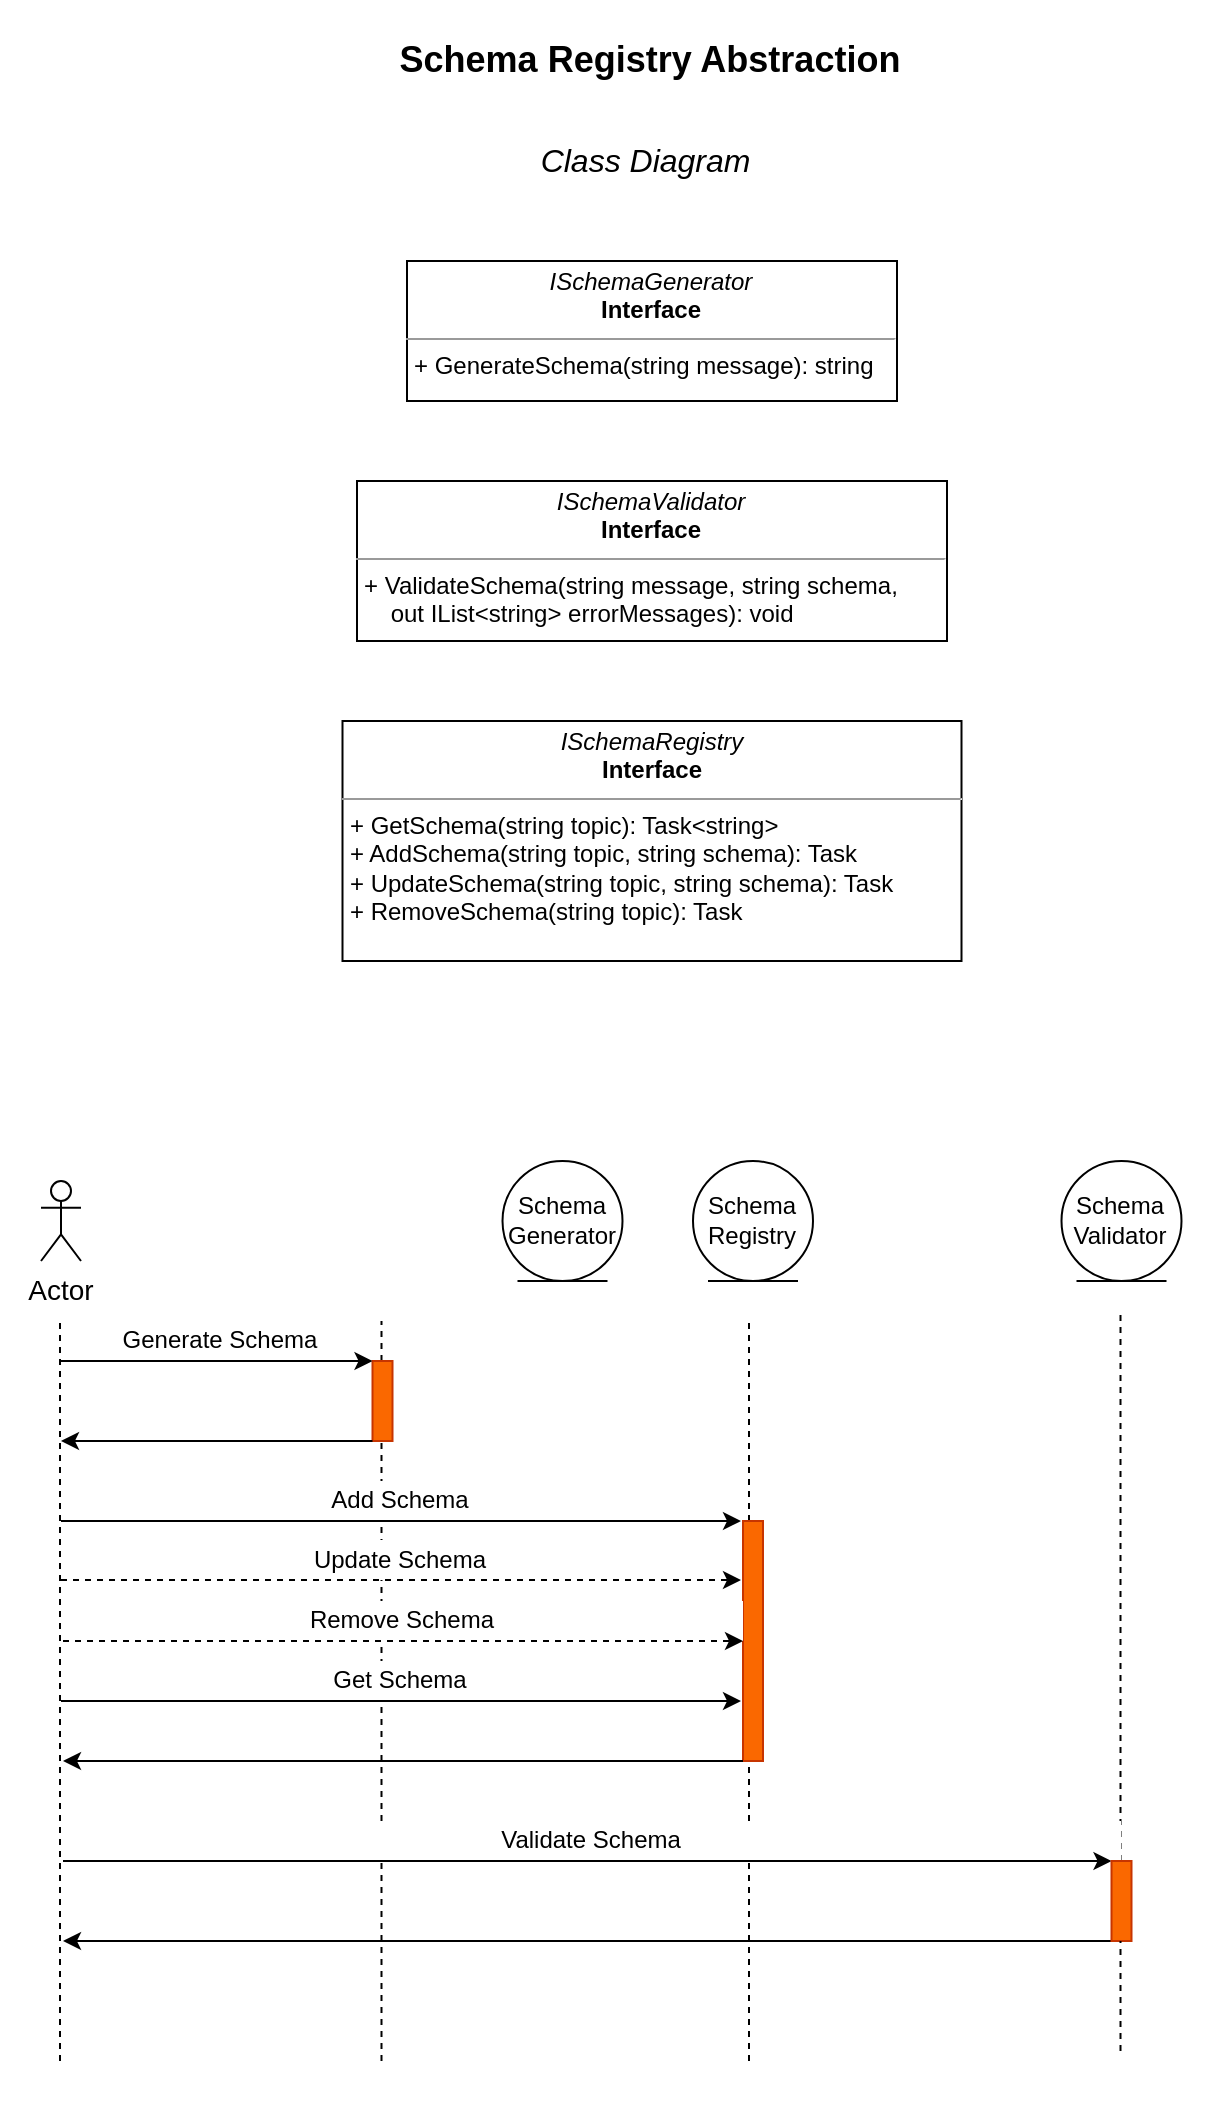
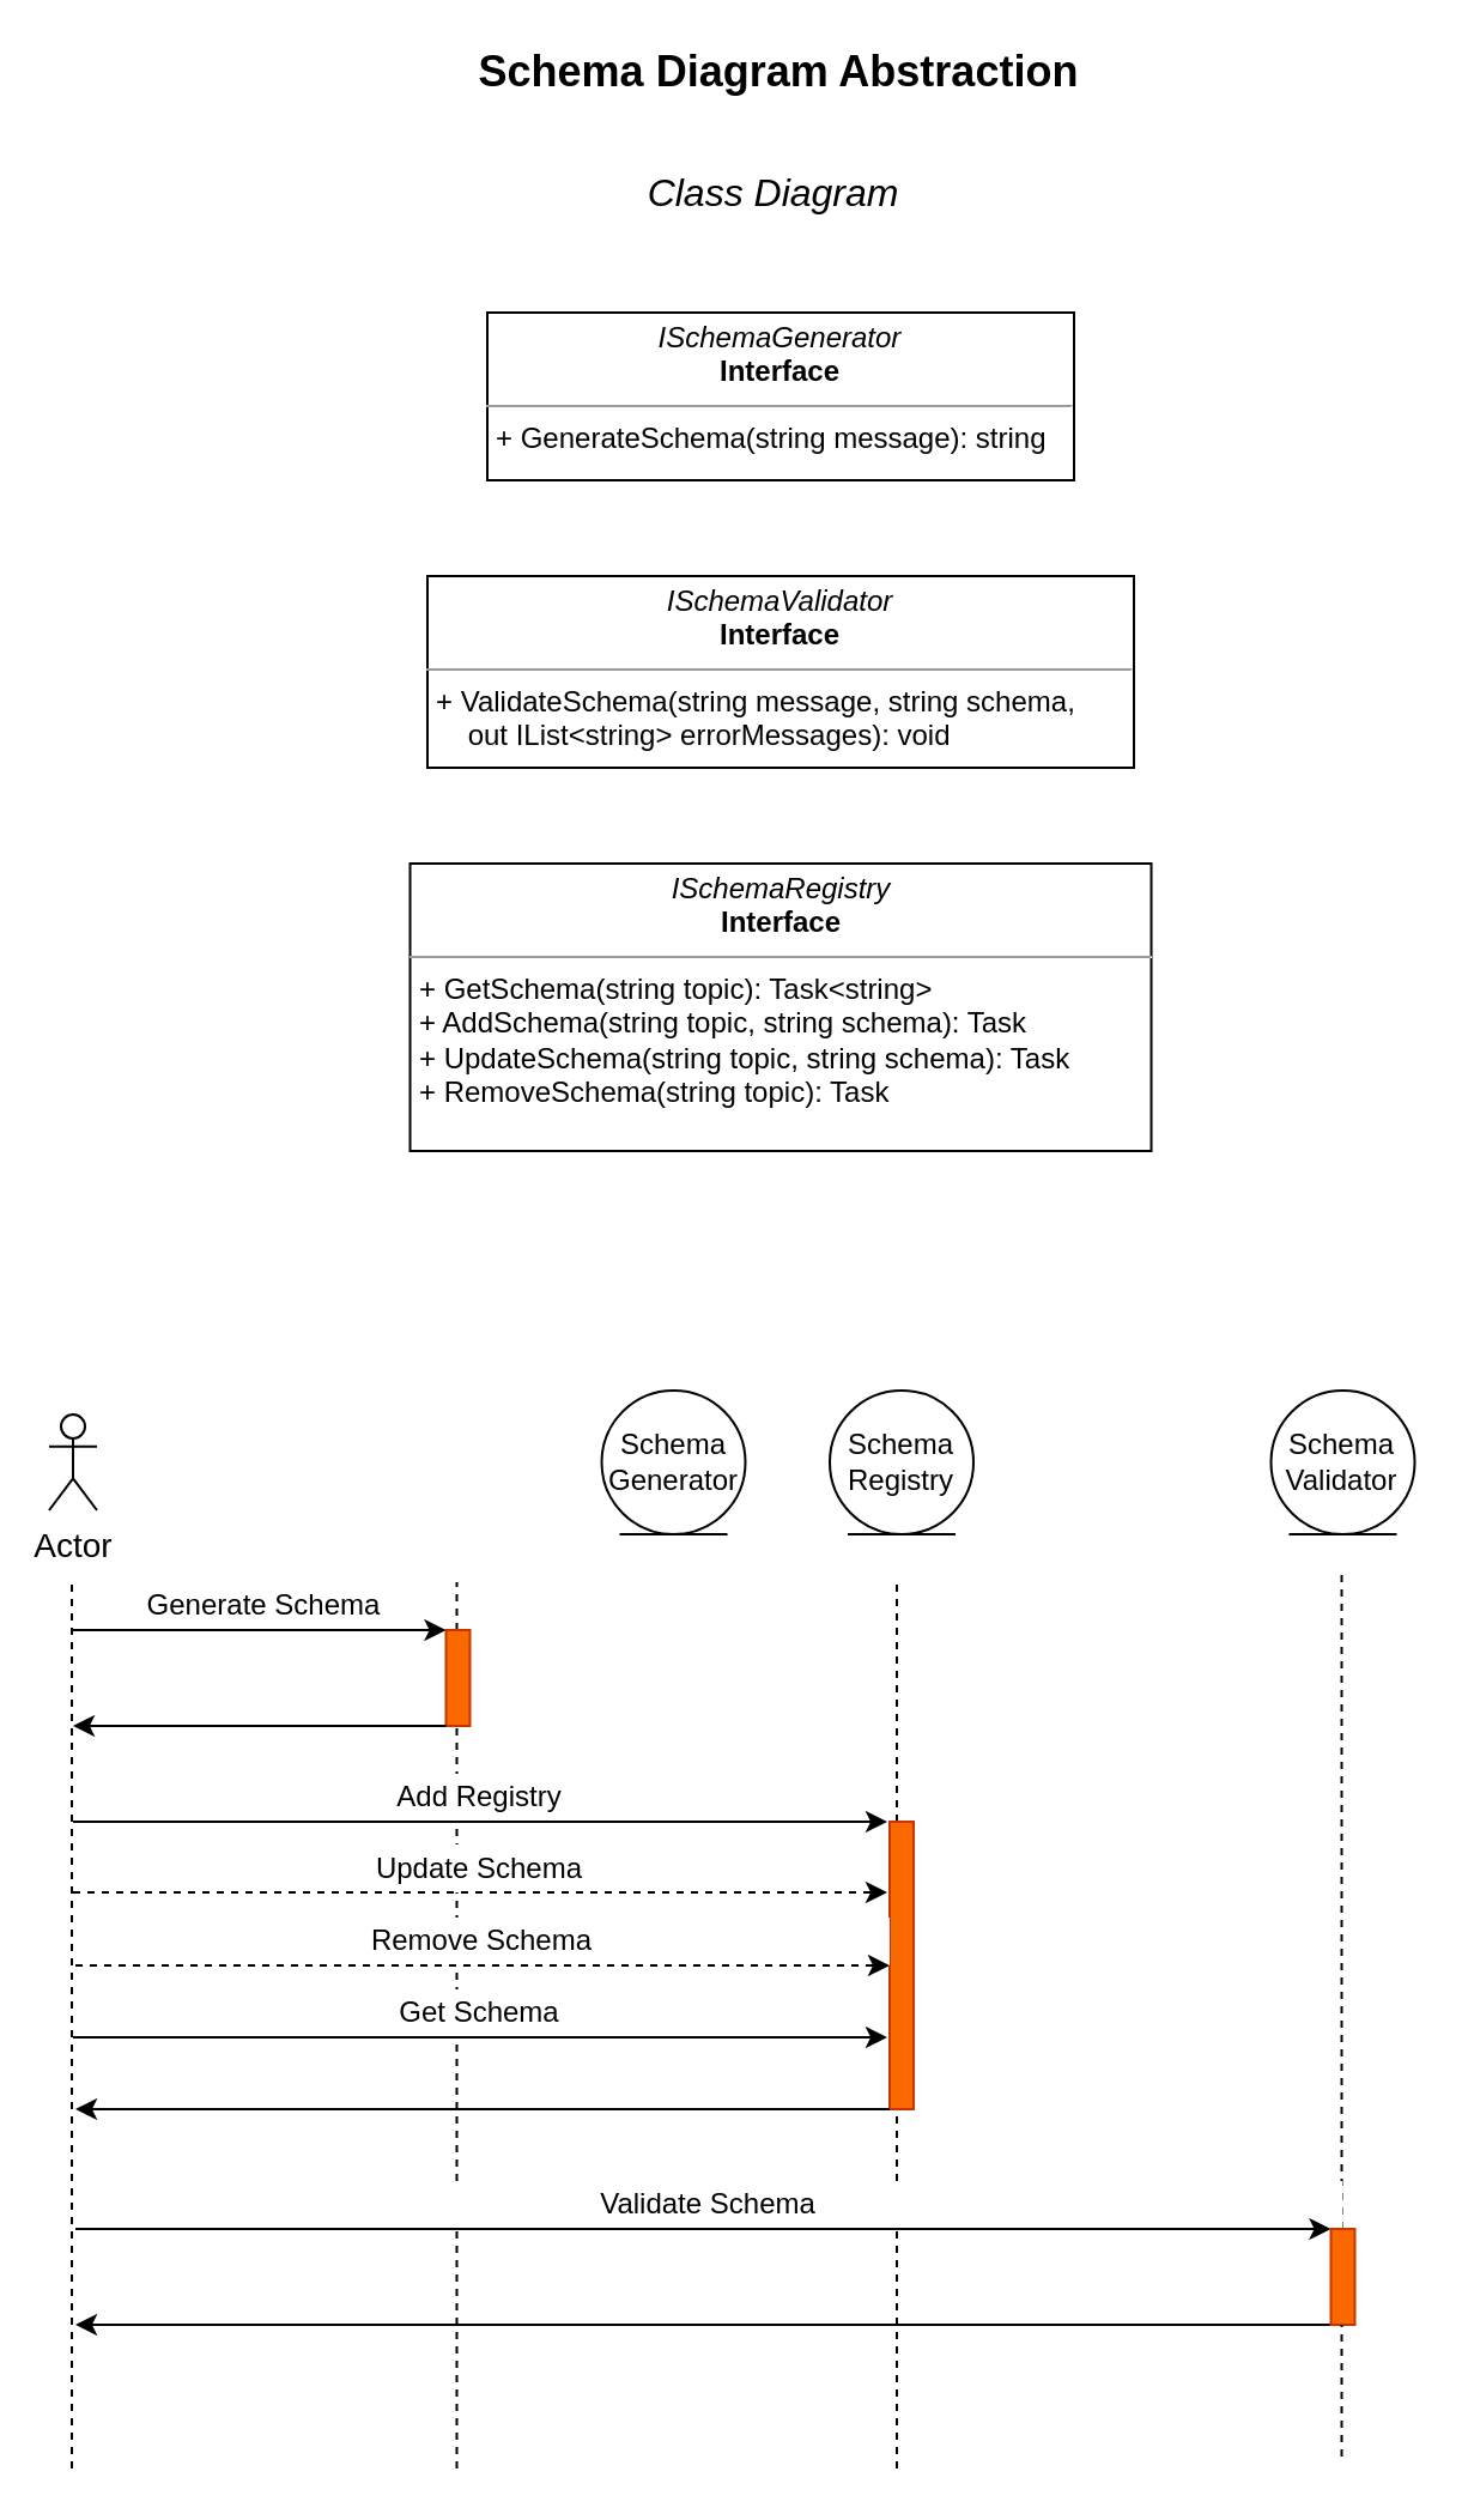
  <mxCell id="0" />
  <mxCell id="1" parent="0" />
  <mxCell id="2" value="Generate Schema" style="text;html=1;strokeColor=none;align=center;verticalAlign=middle;whiteSpace=wrap;rounded=0;fontSize=12;fillColor=#ffffff;" vertex="1" parent="1"><mxGeometry x="30" y="660" width="160" height="20" as="geometry" /></mxCell>
  <mxCell id="3" value="&lt;p style=&quot;margin: 0px ; margin-top: 4px ; text-align: center&quot;&gt;&lt;i&gt;ISchemaGenerator&lt;/i&gt;&lt;br&gt;&lt;b&gt;Interface&lt;/b&gt;&lt;/p&gt;&lt;hr size=&quot;1&quot;&gt;&lt;p style=&quot;margin: 0px ; margin-left: 4px&quot;&gt;+ GenerateSchema(string message): string&lt;/p&gt;" style="verticalAlign=top;align=left;overflow=fill;fontSize=12;fontFamily=Helvetica;html=1;" vertex="1" parent="1"><mxGeometry x="203" y="130" width="245" height="70" as="geometry" /></mxCell>
- <mxCell id="4" value="Schema Registry Abstraction" style="text;html=1;strokeColor=none;fillColor=none;align=center;verticalAlign=middle;whiteSpace=wrap;rounded=0;fontSize=18;fontStyle=1" vertex="1" parent="1"><mxGeometry x="185" y="20" width="280" height="20" as="geometry" /></mxCell>
+ <mxCell id="4" value="Schema Diagram Abstraction" style="text;html=1;strokeColor=none;fillColor=none;align=center;verticalAlign=middle;whiteSpace=wrap;rounded=0;fontSize=18;fontStyle=1" vertex="1" parent="1"><mxGeometry x="185" y="20" width="280" height="20" as="geometry" /></mxCell>
  <mxCell id="5" value="&lt;p style=&quot;margin: 0px ; margin-top: 4px ; text-align: center&quot;&gt;&lt;i&gt;ISchemaRegistry&lt;/i&gt;&lt;br&gt;&lt;b&gt;Interface&lt;/b&gt;&lt;/p&gt;&lt;hr size=&quot;1&quot;&gt;&lt;p style=&quot;margin: 0px ; margin-left: 4px&quot;&gt;+ GetSchema(string topic): Task&amp;lt;string&amp;gt;&lt;br&gt;+ AddSchema(string topic, string schema): Task&lt;/p&gt;&lt;p style=&quot;margin: 0px ; margin-left: 4px&quot;&gt;+ UpdateSchema(string topic, string schema): Task&lt;/p&gt;&lt;p style=&quot;margin: 0px ; margin-left: 4px&quot;&gt;+ RemoveSchema(string topic): Task&lt;/p&gt;" style="verticalAlign=top;align=left;overflow=fill;fontSize=12;fontFamily=Helvetica;html=1;" vertex="1" parent="1"><mxGeometry x="170.75" y="360" width="309.5" height="120" as="geometry" /></mxCell>
  <mxCell id="6" value="&lt;p style=&quot;margin: 0px ; margin-top: 4px ; text-align: center&quot;&gt;&lt;i&gt;ISchemaValidator&lt;/i&gt;&lt;br&gt;&lt;b&gt;Interface&lt;/b&gt;&lt;/p&gt;&lt;hr size=&quot;1&quot;&gt;&lt;p style=&quot;margin: 0px ; margin-left: 4px&quot;&gt;+ ValidateSchema(string message, string schema,&lt;/p&gt;&lt;p style=&quot;margin: 0px ; margin-left: 4px&quot;&gt;&amp;nbsp; &amp;nbsp; out IList&amp;lt;string&amp;gt; errorMessages): void&lt;/p&gt;" style="verticalAlign=top;align=left;overflow=fill;fontSize=12;fontFamily=Helvetica;html=1;" vertex="1" parent="1"><mxGeometry x="178" y="240" width="295" height="80" as="geometry" /></mxCell>
  <mxCell id="7" value="Actor" style="shape=umlActor;verticalLabelPosition=bottom;verticalAlign=top;html=1;fontSize=14;" vertex="1" parent="1"><mxGeometry x="20" y="590" width="20" height="40" as="geometry" /></mxCell>
  <mxCell id="8" value="Class Diagram&amp;nbsp;" style="text;html=1;strokeColor=none;fillColor=none;align=center;verticalAlign=middle;whiteSpace=wrap;rounded=0;fontSize=16;fontStyle=2" vertex="1" parent="1"><mxGeometry x="255" y="70" width="140" height="20" as="geometry" /></mxCell>
  <mxCell id="9" value="Schema Generator" style="ellipse;shape=umlEntity;whiteSpace=wrap;html=1;fontSize=12;" vertex="1" parent="1"><mxGeometry x="250.75" y="580" width="60" height="60" as="geometry" /></mxCell>
  <mxCell id="10" value="Schema Registry" style="ellipse;shape=umlEntity;whiteSpace=wrap;html=1;fontSize=12;" vertex="1" parent="1"><mxGeometry x="346" y="580" width="60" height="60" as="geometry" /></mxCell>
  <mxCell id="11" value="Schema Validator" style="ellipse;shape=umlEntity;whiteSpace=wrap;html=1;fontSize=12;" vertex="1" parent="1"><mxGeometry x="530.25" y="580" width="60" height="60" as="geometry" /></mxCell>
  <mxCell id="12" value="" style="endArrow=none;dashed=1;html=1;fontSize=12;startArrow=none;" edge="1" parent="1" source="14"><mxGeometry width="50" height="50" relative="1" as="geometry"><mxPoint x="190.25" y="1030" as="sourcePoint" /><mxPoint x="190.25" y="660" as="targetPoint" /></mxGeometry></mxCell>
  <mxCell id="13" value="" style="endArrow=none;dashed=1;html=1;fontSize=12;" edge="1" parent="1"><mxGeometry width="50" height="50" relative="1" as="geometry"><mxPoint x="29.5" y="1030" as="sourcePoint" /><mxPoint x="29.5" y="660" as="targetPoint" /></mxGeometry></mxCell>
  <mxCell id="14" value="" style="html=1;points=[];perimeter=orthogonalPerimeter;fontSize=12;fillColor=#fa6800;strokeColor=#C73500;fontColor=#000000;" vertex="1" parent="1"><mxGeometry x="185.75" y="680" width="10" height="40" as="geometry" /></mxCell>
  <mxCell id="15" value="" style="endArrow=none;dashed=1;html=1;fontSize=12;" edge="1" parent="1" target="14"><mxGeometry width="50" height="50" relative="1" as="geometry"><mxPoint x="190.25" y="1030" as="sourcePoint" /><mxPoint x="190.25" y="660" as="targetPoint" /></mxGeometry></mxCell>
  <mxCell id="16" value="" style="endArrow=classic;html=1;fontSize=12;exitX=0;exitY=1;exitDx=0;exitDy=0;" edge="1" parent="1" source="2"><mxGeometry width="50" height="50" relative="1" as="geometry"><mxPoint x="60" y="680" as="sourcePoint" /><mxPoint x="185.75" y="680" as="targetPoint" /></mxGeometry></mxCell>
  <mxCell id="17" value="" style="endArrow=classic;html=1;fontSize=12;" edge="1" parent="1"><mxGeometry width="50" height="50" relative="1" as="geometry"><mxPoint x="185.75" y="720" as="sourcePoint" /><mxPoint x="30" y="720" as="targetPoint" /></mxGeometry></mxCell>
  <mxCell id="18" value="" style="endArrow=none;dashed=1;html=1;fontSize=12;startArrow=none;" edge="1" parent="1" source="19"><mxGeometry width="50" height="50" relative="1" as="geometry"><mxPoint x="374" y="1030" as="sourcePoint" /><mxPoint x="374" y="660" as="targetPoint" /></mxGeometry></mxCell>
  <mxCell id="19" value="" style="html=1;points=[];perimeter=orthogonalPerimeter;fontSize=12;fillColor=#fa6800;strokeColor=#C73500;fontColor=#000000;" vertex="1" parent="1"><mxGeometry x="371" y="760" width="10" height="120" as="geometry" /></mxCell>
  <mxCell id="20" value="" style="endArrow=none;dashed=1;html=1;fontSize=12;" edge="1" parent="1" target="19"><mxGeometry width="50" height="50" relative="1" as="geometry"><mxPoint x="374" y="1030" as="sourcePoint" /><mxPoint x="374" y="660" as="targetPoint" /></mxGeometry></mxCell>
- <mxCell id="21" value="Add Schema" style="text;html=1;strokeColor=none;align=center;verticalAlign=middle;whiteSpace=wrap;rounded=0;fontSize=12;fillColor=#ffffff;" vertex="1" parent="1"><mxGeometry x="30" y="740" width="340" height="20" as="geometry" /></mxCell>
+ <mxCell id="21" value="Add Registry" style="text;html=1;strokeColor=none;align=center;verticalAlign=middle;whiteSpace=wrap;rounded=0;fontSize=12;fillColor=#ffffff;" vertex="1" parent="1"><mxGeometry x="30" y="740" width="340" height="20" as="geometry" /></mxCell>
  <mxCell id="22" value="" style="endArrow=classic;html=1;fontSize=12;exitX=0;exitY=1;exitDx=0;exitDy=0;" edge="1" parent="1" source="21"><mxGeometry width="50" height="50" relative="1" as="geometry"><mxPoint x="60" y="760" as="sourcePoint" /><mxPoint x="370" y="760" as="targetPoint" /></mxGeometry></mxCell>
  <mxCell id="23" value="" style="endArrow=classic;html=1;fontSize=12;" edge="1" parent="1"><mxGeometry width="50" height="50" relative="1" as="geometry"><mxPoint x="371" y="880" as="sourcePoint" /><mxPoint x="31" y="880" as="targetPoint" /></mxGeometry></mxCell>
  <mxCell id="24" value="Update Schema" style="text;html=1;strokeColor=none;align=center;verticalAlign=middle;whiteSpace=wrap;rounded=0;fontSize=12;fillColor=#ffffff;" vertex="1" parent="1"><mxGeometry x="30" y="769.5" width="340" height="20" as="geometry" /></mxCell>
  <mxCell id="25" value="" style="endArrow=classic;html=1;fontSize=12;exitX=0;exitY=1;exitDx=0;exitDy=0;dashed=1;" edge="1" parent="1" source="24"><mxGeometry width="50" height="50" relative="1" as="geometry"><mxPoint x="60" y="789.5" as="sourcePoint" /><mxPoint x="370" y="789.5" as="targetPoint" /></mxGeometry></mxCell>
  <mxCell id="26" value="Remove Schema" style="text;html=1;strokeColor=none;align=center;verticalAlign=middle;whiteSpace=wrap;rounded=0;fontSize=12;fillColor=#ffffff;" vertex="1" parent="1"><mxGeometry x="31" y="800" width="340" height="20" as="geometry" /></mxCell>
  <mxCell id="27" value="" style="endArrow=classic;html=1;fontSize=12;exitX=0;exitY=1;exitDx=0;exitDy=0;dashed=1;" edge="1" parent="1" source="26"><mxGeometry width="50" height="50" relative="1" as="geometry"><mxPoint x="61" y="820" as="sourcePoint" /><mxPoint x="371" y="820" as="targetPoint" /></mxGeometry></mxCell>
  <mxCell id="28" value="Get Schema" style="text;html=1;strokeColor=none;align=center;verticalAlign=middle;whiteSpace=wrap;rounded=0;fontSize=12;fillColor=#ffffff;" vertex="1" parent="1"><mxGeometry x="30" y="830" width="340" height="20" as="geometry" /></mxCell>
  <mxCell id="29" value="" style="endArrow=classic;html=1;fontSize=12;exitX=0;exitY=1;exitDx=0;exitDy=0;" edge="1" parent="1" source="28"><mxGeometry width="50" height="50" relative="1" as="geometry"><mxPoint x="60" y="850" as="sourcePoint" /><mxPoint x="370" y="850" as="targetPoint" /></mxGeometry></mxCell>
  <mxCell id="30" value="" style="endArrow=none;dashed=1;html=1;fontSize=12;startArrow=none;" edge="1" parent="1" source="34"><mxGeometry width="50" height="50" relative="1" as="geometry"><mxPoint x="559.75" y="1025" as="sourcePoint" /><mxPoint x="559.75" y="655" as="targetPoint" /></mxGeometry></mxCell>
  <mxCell id="31" value="Validate Schema" style="text;html=1;strokeColor=none;align=center;verticalAlign=middle;whiteSpace=wrap;rounded=0;fontSize=12;fillColor=#ffffff;" vertex="1" parent="1"><mxGeometry x="31" y="910" width="529" height="20" as="geometry" /></mxCell>
  <mxCell id="32" value="" style="endArrow=classic;html=1;fontSize=12;exitX=0;exitY=1;exitDx=0;exitDy=0;" edge="1" parent="1" source="31" target="34"><mxGeometry width="50" height="50" relative="1" as="geometry"><mxPoint x="61" y="930" as="sourcePoint" /><mxPoint x="186.75" y="930" as="targetPoint" /></mxGeometry></mxCell>
  <mxCell id="33" value="" style="endArrow=classic;html=1;fontSize=12;" edge="1" parent="1"><mxGeometry width="50" height="50" relative="1" as="geometry"><mxPoint x="560" y="970" as="sourcePoint" /><mxPoint x="31" y="970" as="targetPoint" /></mxGeometry></mxCell>
  <mxCell id="34" value="" style="html=1;points=[];perimeter=orthogonalPerimeter;fontSize=12;fillColor=#fa6800;strokeColor=#C73500;fontColor=#000000;" vertex="1" parent="1"><mxGeometry x="555.25" y="930" width="10" height="40" as="geometry" /></mxCell>
  <mxCell id="35" value="" style="endArrow=none;dashed=1;html=1;fontSize=12;" edge="1" parent="1" target="34"><mxGeometry width="50" height="50" relative="1" as="geometry"><mxPoint x="559.75" y="1025" as="sourcePoint" /><mxPoint x="559.75" y="655" as="targetPoint" /></mxGeometry></mxCell>
